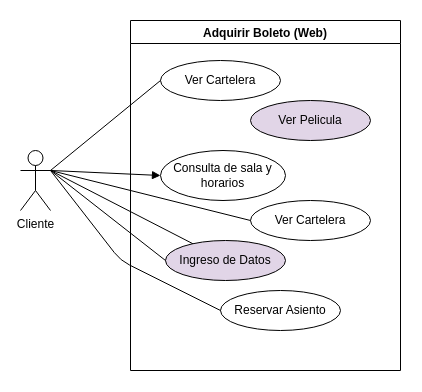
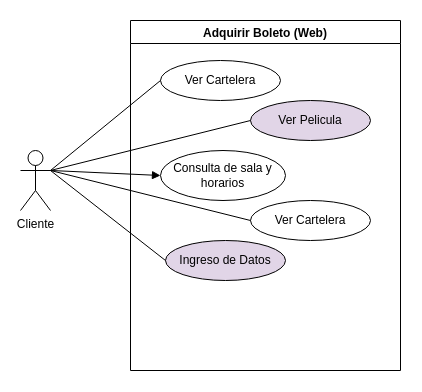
  <mxCell id="0" />
  <mxCell id="1" parent="0" />
  <mxCell id="2" value="Adquirir Boleto (Web)" style="swimlane;" vertex="1" parent="1"><mxGeometry x="130" y="20" width="270" height="350" as="geometry" /></mxCell>
  <mxCell id="3" value="Ver Cartelera" style="ellipse;whiteSpace=wrap;html=1;" vertex="1" parent="2"><mxGeometry x="30" y="40" width="120" height="40" as="geometry" /></mxCell>
  <mxCell id="4" value="Ver Pelicula" style="ellipse;whiteSpace=wrap;html=1;fillColor=#e1d5e7;" vertex="1" parent="2"><mxGeometry x="120" y="80" width="120" height="40" as="geometry" /></mxCell>
  <mxCell id="5" value="Consulta de sala y horarios" style="ellipse;whiteSpace=wrap;html=1;" vertex="1" parent="2"><mxGeometry x="30" y="130" width="125" height="50" as="geometry" /></mxCell>
  <mxCell id="6" value="Ver Cartelera" style="ellipse;whiteSpace=wrap;html=1;" vertex="1" parent="2"><mxGeometry x="120" y="180" width="120" height="40" as="geometry" /></mxCell>
  <mxCell id="7" value="Ingreso de Datos" style="ellipse;whiteSpace=wrap;html=1;fillColor=#e1d5e7;" vertex="1" parent="2"><mxGeometry x="35" y="220" width="120" height="40" as="geometry" /></mxCell>
- <mxCell id="8" value="Reservar Asiento" style="ellipse;whiteSpace=wrap;html=1;" vertex="1" parent="2"><mxGeometry x="90" y="270" width="120" height="40" as="geometry" /></mxCell>
  <mxCell id="9" value="Cliente" style="shape=umlActor;verticalLabelPosition=bottom;verticalAlign=top;html=1;outlineConnect=0;" vertex="1" parent="1"><mxGeometry x="20" y="150" width="30" height="60" as="geometry" /></mxCell>
  <mxCell id="10" value="" style="endArrow=none;html=1;exitX=1;exitY=0.333;exitDx=0;exitDy=0;exitPerimeter=0;entryX=0;entryY=0.5;entryDx=0;entryDy=0;" edge="1" parent="1" source="9" target="3"><mxGeometry width="50" height="50" relative="1" as="geometry"><mxPoint x="280" y="110" as="sourcePoint" /><mxPoint x="330" y="60" as="targetPoint" /></mxGeometry></mxCell>
- <mxCell id="11" value="" style="endArrow=none;html=1;exitX=1;exitY=0.333;exitDx=0;exitDy=0;exitPerimeter=0;" edge="1" parent="1" source="9" target="7"><mxGeometry width="50" height="50" relative="1" as="geometry"><mxPoint x="280" y="110" as="sourcePoint" /><mxPoint x="330" y="60" as="targetPoint" /></mxGeometry></mxCell>
+ <mxCell id="11" value="" style="endArrow=none;html=1;exitX=1;exitY=0.333;exitDx=0;exitDy=0;exitPerimeter=0;entryX=0;entryY=0.5;entryDx=0;entryDy=0;" edge="1" parent="1" source="9" target="4"><mxGeometry width="50" height="50" relative="1" as="geometry"><mxPoint x="280" y="110" as="sourcePoint" /><mxPoint x="330" y="60" as="targetPoint" /></mxGeometry></mxCell>
  <mxCell id="12" value="" style="endArrow=block;html=1;exitX=1;exitY=0.333;exitDx=0;exitDy=0;exitPerimeter=0;entryX=0;entryY=0.5;entryDx=0;entryDy=0;" edge="1" parent="1" source="9" target="5"><mxGeometry width="50" height="50" relative="1" as="geometry"><mxPoint x="280" y="110" as="sourcePoint" /><mxPoint x="330" y="60" as="targetPoint" /></mxGeometry></mxCell>
  <mxCell id="13" value="" style="endArrow=none;html=1;exitX=1;exitY=0.333;exitDx=0;exitDy=0;exitPerimeter=0;entryX=0;entryY=0.5;entryDx=0;entryDy=0;" edge="1" parent="1" source="9" target="6"><mxGeometry width="50" height="50" relative="1" as="geometry"><mxPoint x="280" y="110" as="sourcePoint" /><mxPoint x="330" y="60" as="targetPoint" /></mxGeometry></mxCell>
  <mxCell id="14" value="" style="endArrow=none;html=1;entryX=0;entryY=0.5;entryDx=0;entryDy=0;" edge="1" parent="1" target="7"><mxGeometry width="50" height="50" relative="1" as="geometry"><mxPoint x="50" y="170" as="sourcePoint" /><mxPoint x="330" y="60" as="targetPoint" /></mxGeometry></mxCell>
- <mxCell id="15" value="" style="endArrow=none;html=1;exitX=1;exitY=0.333;exitDx=0;exitDy=0;exitPerimeter=0;entryX=0;entryY=0.5;entryDx=0;entryDy=0;" edge="1" parent="1" source="9" target="8"><mxGeometry width="50" height="50" relative="1" as="geometry"><mxPoint x="280" y="110" as="sourcePoint" /><mxPoint x="330" y="60" as="targetPoint" /><Array as="points"><mxPoint x="120" y="260" /></Array></mxGeometry></mxCell>
